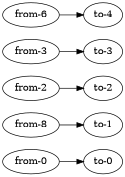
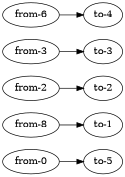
  digraph {
    rankdir=LR
    n1 [label="from-0"]
-   n2 [label="to-0"]
+   n2 [label="to-5"]
    n3 [label="from-8"]
    n4 [label="to-1"]
    n5 [label="from-2"]
    n6 [label="to-2"]
    n7 [label="from-3"]
    n8 [label="to-3"]
    n9 [label="from-6"]
    n10 [label="to-4"]
    n1 -> n2
    n3 -> n4
    n5 -> n6
    n7 -> n8
    n9 -> n10
  }
